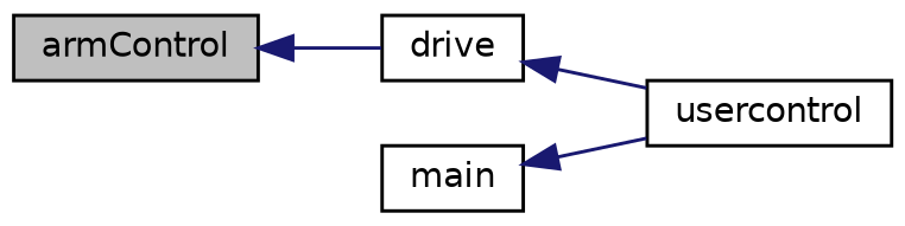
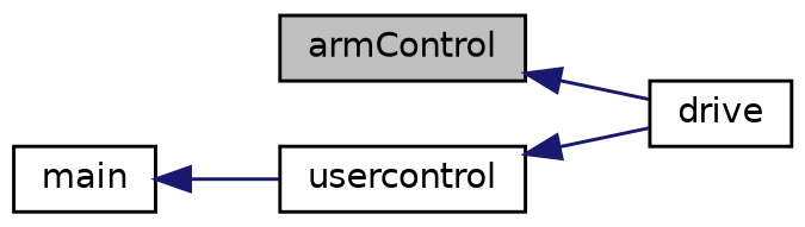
  digraph {
    rankdir=LR
    node [color=black fillcolor=white fontname=Helvetica fontsize=10 shape=record style=filled]
    edge [color=midnightblue dir=back fontname=Helvetica fontsize=10 labelfontname=Helvetica labelfontsize=10 style=solid]
    n1 [fillcolor=grey75 fontcolor=black height=0.2 label=armControl width=0.4]
    n2 [height=0.2 label=drive width=0.4]
    n3 [height=0.2 label=usercontrol width=0.4]
    n4 [height=0.2 label=main width=0.4]
    n1 -> n2
-   n2 -> n3
+   n3 -> n2
    n4 -> n3
  }
